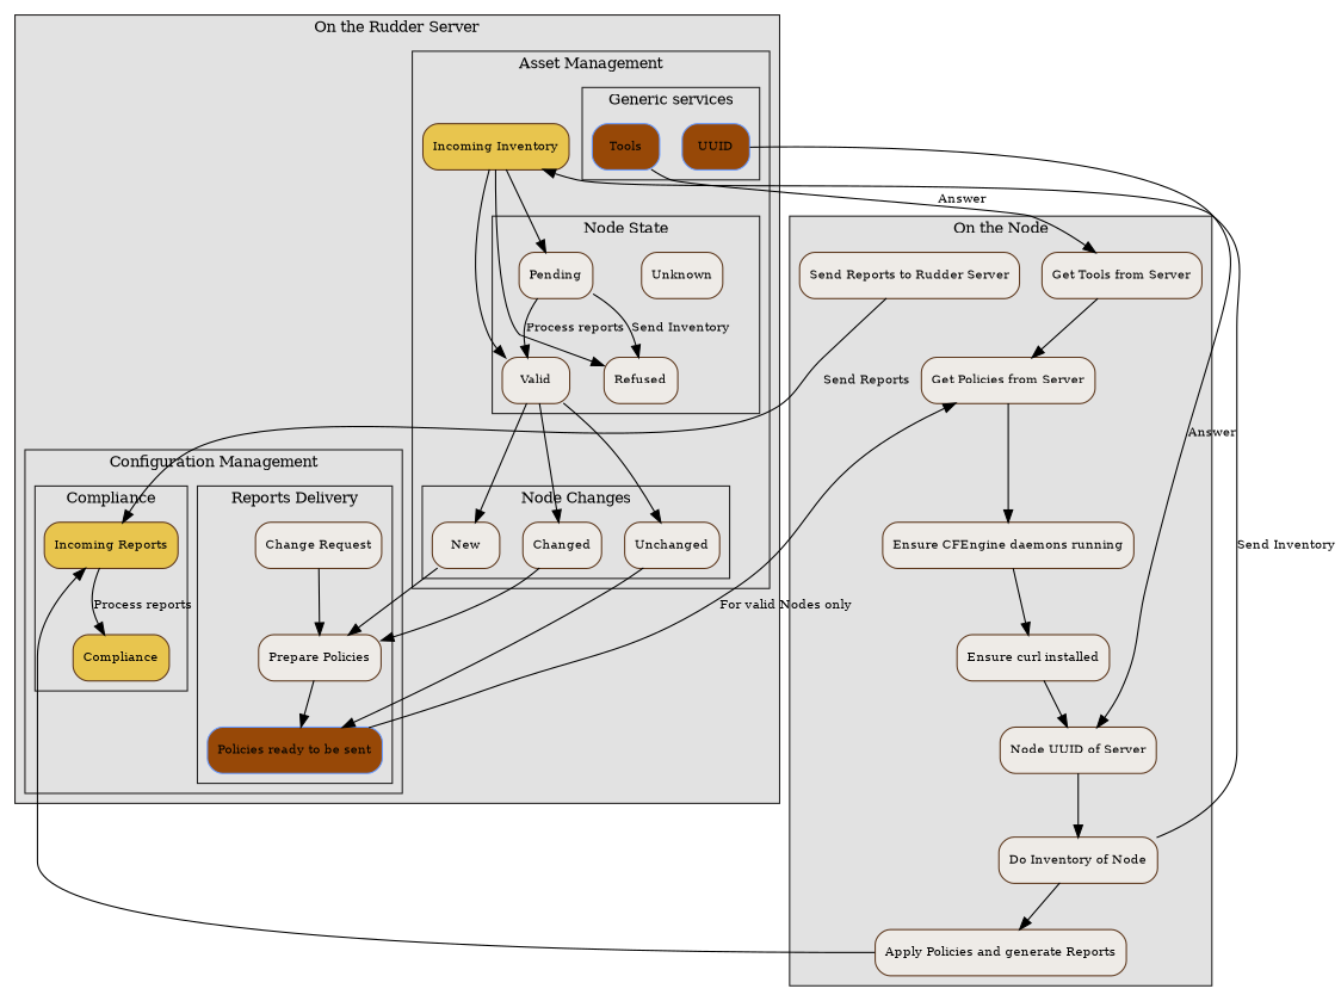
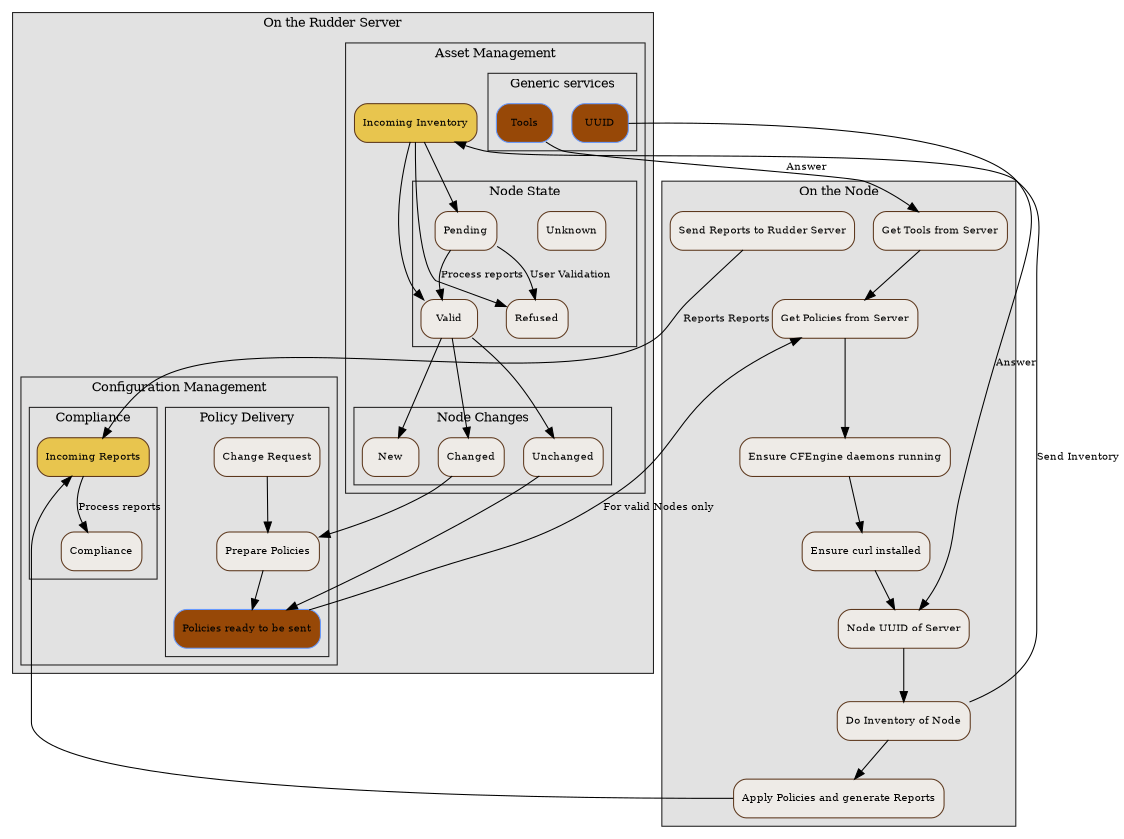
  digraph {
    compound=true
    node [color="#5d381d" fillcolor="#eeebe7" fontsize=10 shape=Mrecord style=filled]
    edge [fontsize=10]
    n1 [label=Valid]
    n2 [label=Refused]
    n3 [label=Unknown]
    n4 [label=Pending]
    n5 [label=New]
    n6 [label=Changed]
    n7 [label=Unchanged]
    n8 [color="#6699ff" fillcolor="#974807" label=Tools]
    n9 [color="#6699ff" fillcolor="#974807" label=UUID]
    n10 [fillcolor="#e8c54e" label="Incoming Inventory"]
    n11 [color="#6699ff" fillcolor="#974807" label="Policies ready to be sent"]
    n12 [label="Prepare Policies"]
    n13 [label="Change Request"]
    n14 [fillcolor="#e8c54e" label="Incoming Reports"]
-   n15 [fillcolor="#e8c54e" label=Compliance]
+   n15 [label=Compliance]
    n16 [label="Get Tools from Server"]
    n17 [label="Get Policies from Server"]
    n18 [label="Ensure CFEngine daemons running"]
    n19 [label="Ensure curl installed"]
    n20 [label="Node UUID of Server"]
    n21 [label="Do Inventory of Node"]
    n22 [label="Apply Policies and generate Reports"]
    n23 [label="Send Reports to Rudder Server"]
    subgraph cluster_1 {
      color="#1f1e1e"
      fillcolor="#e2e2e2"
      fontsize=12
      label="On the Rudder Server"
      style=filled
      subgraph cluster_2 {
        color="#1f1e1e"
        fillcolor="#e2e2e2"
        fontsize=12
        label="Asset Management"
        style=filled
        n10
        subgraph cluster_3 {
          color="#1f1e1e"
          fillcolor="#e2e2e2"
          fontsize=12
          label="Node State"
          rank=same
          style=filled
          n3
          n4
          subgraph sub_4 {
            color="#1f1e1e"
            fillcolor="#e2e2e2"
            fontsize=12
            label="Node State"
            rank=same
            style=filled
            n1
            n2
          }
        }
        subgraph cluster_5 {
          color="#1f1e1e"
          fillcolor="#e2e2e2"
          fontsize=12
          label="Node Changes"
          style=filled
          n5
          n6
          n7
        }
        subgraph cluster_6 {
          color="#1f1e1e"
          fillcolor="#e2e2e2"
          fontsize=12
          label="Generic services"
          style=filled
          n8
          n9
        }
      }
      subgraph cluster_7 {
        color="#1f1e1e"
        fillcolor="#e2e2e2"
        fontsize=12
        label="Configuration Management"
        style=filled
        subgraph cluster_8 {
          color="#1f1e1e"
          fillcolor="#e2e2e2"
          fontsize=12
-         label="Reports Delivery"
+         label="Policy Delivery"
          style=filled
          n11
          n12
          n13
        }
        subgraph cluster_9 {
          color="#1f1e1e"
          fillcolor="#e2e2e2"
          fontsize=12
          label=Compliance
          style=filled
          n14
          n15
        }
      }
    }
    subgraph cluster_10 {
      color="#1f1e1e"
      fillcolor="#e2e2e2"
      fontsize=12
      label="On the Node"
      style=filled
      n16
      n17
      n18
      n19
      n20
      n21
      n22
      n23
    }
    n1 -> n5
    n1 -> n6
    n1 -> n7
    n4 -> n1 [label="Process reports"]
-   n4 -> n2 [label="Send Inventory"]
-   n5 -> n12
+   n4 -> n2 [label="User Validation"]
    n6 -> n12
    n7 -> n11
    n8 -> n16 [label=Answer]
    n9 -> n20 [label=Answer]
    n10 -> n1
    n10 -> n2
    n10 -> n4
    n11 -> n17 [label="For valid Nodes only"]
    n12 -> n11
    n13 -> n12
    n14 -> n15 [label="Process reports"]
    n16 -> n17
    n17 -> n18
    n18 -> n19
    n19 -> n20
    n20 -> n21
    n21 -> n10 [label="Send Inventory"]
    n21 -> n22
    n22 -> n14
-   n23 -> n14 [label="Send Reports"]
+   n23 -> n14 [label="Reports Reports"]
  }
